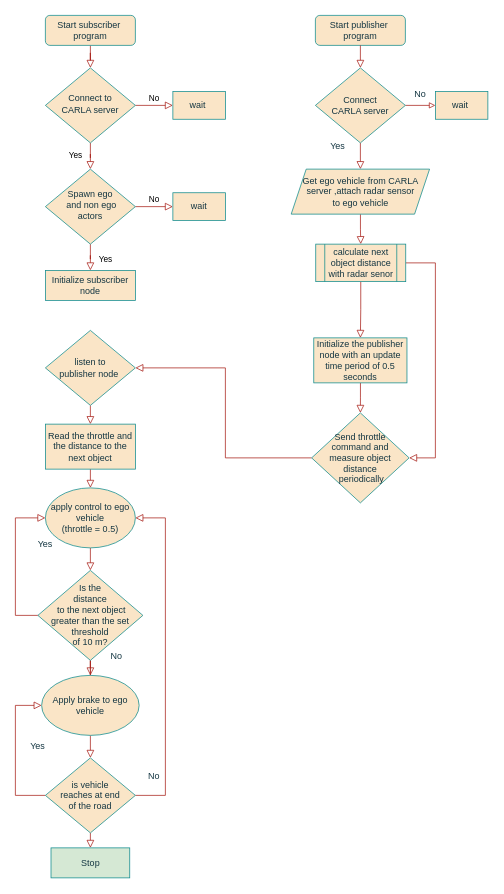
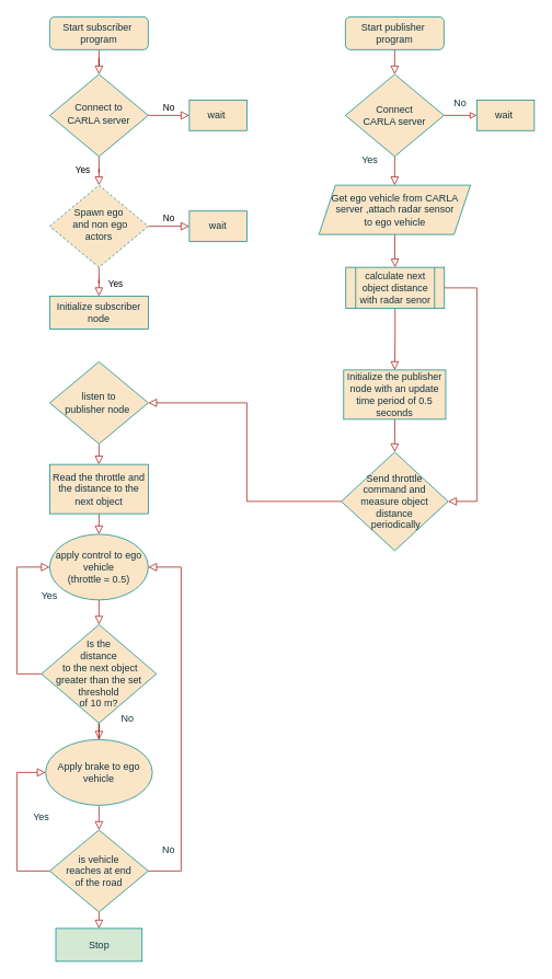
  <mxCell id="0" />
  <mxCell id="1" parent="0" />
  <mxCell id="2" value="" style="rounded=0;html=1;jettySize=auto;orthogonalLoop=1;fontSize=11;endArrow=block;endFill=0;endSize=8;strokeWidth=1;shadow=0;labelBackgroundColor=none;edgeStyle=orthogonalEdgeStyle;fontColor=default;strokeColor=#A8201A;" parent="1" source="3" target="6" edge="1"><mxGeometry relative="1" as="geometry" /></mxCell>
  <mxCell id="3" value="&lt;font style=&quot;font-size: 12px;&quot;&gt;Start subscriber&amp;nbsp; program&lt;/font&gt;" style="rounded=1;whiteSpace=wrap;html=1;fontSize=12;glass=0;strokeWidth=1;shadow=0;labelBackgroundColor=none;fillColor=#FAE5C7;strokeColor=#0F8B8D;fontColor=#143642;" parent="1" vertex="1"><mxGeometry x="60" y="20" width="120" height="40" as="geometry" /></mxCell>
  <mxCell id="4" value="Yes" style="rounded=0;html=1;jettySize=auto;orthogonalLoop=1;fontSize=11;endArrow=block;endFill=0;endSize=8;strokeWidth=1;shadow=0;labelBackgroundColor=none;edgeStyle=orthogonalEdgeStyle;fontColor=default;strokeColor=#A8201A;" parent="1" source="6" target="10" edge="1"><mxGeometry y="20" relative="1" as="geometry"><mxPoint as="offset" /></mxGeometry></mxCell>
  <mxCell id="5" value="No" style="edgeStyle=orthogonalEdgeStyle;rounded=0;html=1;jettySize=auto;orthogonalLoop=1;fontSize=11;endArrow=block;endFill=0;endSize=8;strokeWidth=1;shadow=0;labelBackgroundColor=none;fontColor=default;strokeColor=#A8201A;" parent="1" source="6" target="7" edge="1"><mxGeometry y="10" relative="1" as="geometry"><mxPoint as="offset" /></mxGeometry></mxCell>
  <mxCell id="6" value="&lt;font style=&quot;font-size: 12px;&quot;&gt;Connect to &lt;br&gt;CARLA server&lt;br&gt;&lt;/font&gt;" style="rhombus;whiteSpace=wrap;html=1;shadow=0;fontFamily=Helvetica;fontSize=12;align=center;strokeWidth=1;spacing=6;spacingTop=-4;labelBackgroundColor=none;fillColor=#FAE5C7;strokeColor=#0F8B8D;fontColor=#143642;" parent="1" vertex="1"><mxGeometry x="60" y="90" width="120" height="100" as="geometry" /></mxCell>
  <mxCell id="7" value="wait&amp;nbsp;" style="rounded=0;whiteSpace=wrap;html=1;fontSize=12;glass=0;strokeWidth=1;shadow=0;labelBackgroundColor=none;fillColor=#FAE5C7;strokeColor=#0F8B8D;fontColor=#143642;" parent="1" vertex="1"><mxGeometry x="230" y="121.5" width="70" height="37" as="geometry" /></mxCell>
  <mxCell id="8" value="Yes" style="rounded=0;html=1;jettySize=auto;orthogonalLoop=1;fontSize=11;endArrow=block;endFill=0;endSize=8;strokeWidth=1;shadow=0;labelBackgroundColor=none;edgeStyle=orthogonalEdgeStyle;fontColor=default;strokeColor=#A8201A;" parent="1" source="10" target="11" edge="1"><mxGeometry x="0.333" y="20" relative="1" as="geometry"><mxPoint as="offset" /></mxGeometry></mxCell>
  <mxCell id="9" value="No" style="edgeStyle=orthogonalEdgeStyle;rounded=0;html=1;jettySize=auto;orthogonalLoop=1;fontSize=11;endArrow=block;endFill=0;endSize=8;strokeWidth=1;shadow=0;labelBackgroundColor=none;fontColor=default;strokeColor=#A8201A;" parent="1" source="10" target="12" edge="1"><mxGeometry y="10" relative="1" as="geometry"><mxPoint as="offset" /></mxGeometry></mxCell>
- <mxCell id="10" value="&lt;font style=&quot;font-size: 12px;&quot;&gt;Spawn ego&lt;br&gt;&amp;nbsp;and non ego &lt;br&gt;actors&lt;/font&gt;" style="rhombus;whiteSpace=wrap;html=1;shadow=0;fontFamily=Helvetica;fontSize=12;align=center;strokeWidth=1;spacing=6;spacingTop=-4;labelBackgroundColor=none;fillColor=#FAE5C7;strokeColor=#0F8B8D;fontColor=#143642;" parent="1" vertex="1"><mxGeometry x="60" y="225" width="120" height="100" as="geometry" /></mxCell>
+ <mxCell id="10" value="&lt;font style=&quot;font-size: 12px;&quot;&gt;Spawn ego&lt;br&gt;&amp;nbsp;and non ego &lt;br&gt;actors&lt;/font&gt;" style="rhombus;whiteSpace=wrap;html=1;shadow=0;fontFamily=Helvetica;fontSize=12;align=center;strokeWidth=1;spacing=6;spacingTop=-4;labelBackgroundColor=none;fillColor=#FAE5C7;strokeColor=#0F8B8D;fontColor=#143642;dashed=1;" parent="1" vertex="1"><mxGeometry x="60" y="225" width="120" height="100" as="geometry" /></mxCell>
  <mxCell id="11" value="Initialize subscriber node" style="rounded=0;whiteSpace=wrap;html=1;fontSize=12;glass=0;strokeWidth=1;shadow=0;labelBackgroundColor=none;fillColor=#FAE5C7;strokeColor=#0F8B8D;fontColor=#143642;" parent="1" vertex="1"><mxGeometry x="60" y="360" width="120" height="40" as="geometry" /></mxCell>
  <mxCell id="12" value="wait" style="rounded=0;whiteSpace=wrap;html=1;fontSize=12;glass=0;strokeWidth=1;shadow=0;labelBackgroundColor=none;fillColor=#FAE5C7;strokeColor=#0F8B8D;fontColor=#143642;" parent="1" vertex="1"><mxGeometry x="230" y="256.5" width="70" height="37" as="geometry" /></mxCell>
  <mxCell id="13" style="edgeStyle=orthogonalEdgeStyle;rounded=0;orthogonalLoop=1;jettySize=auto;html=1;exitX=0.5;exitY=1;exitDx=0;exitDy=0;entryX=0.5;entryY=0;entryDx=0;entryDy=0;fontFamily=Helvetica;fontSize=11;fontColor=default;labelBackgroundColor=none;endArrow=block;endFill=0;endSize=8;strokeWidth=1;shadow=0;strokeColor=#A8201A;" parent="1" source="14" target="16" edge="1"><mxGeometry relative="1" as="geometry" /></mxCell>
  <mxCell id="14" value="listen to &lt;br&gt;publisher node&amp;nbsp;" style="rhombus;whiteSpace=wrap;html=1;rounded=0;glass=0;strokeWidth=1;shadow=0;labelBackgroundColor=none;fillColor=#FAE5C7;strokeColor=#0F8B8D;fontColor=#143642;" parent="1" vertex="1"><mxGeometry x="60" y="440" width="120" height="100" as="geometry" /></mxCell>
  <mxCell id="15" style="edgeStyle=orthogonalEdgeStyle;rounded=0;orthogonalLoop=1;jettySize=auto;html=1;exitX=0.5;exitY=1;exitDx=0;exitDy=0;entryX=0.5;entryY=0;entryDx=0;entryDy=0;labelBackgroundColor=none;endArrow=block;endFill=0;endSize=8;strokeWidth=1;shadow=0;fontColor=default;strokeColor=#A8201A;" parent="1" source="16" target="35" edge="1"><mxGeometry relative="1" as="geometry" /></mxCell>
  <mxCell id="16" value="Read the throttle and the distance to the next object" style="whiteSpace=wrap;html=1;rounded=0;glass=0;strokeWidth=1;shadow=0;labelBackgroundColor=none;fillColor=#FAE5C7;strokeColor=#0F8B8D;fontColor=#143642;" parent="1" vertex="1"><mxGeometry x="60" y="565" width="120" height="60" as="geometry" /></mxCell>
  <mxCell id="17" value="&lt;font style=&quot;font-size: 12px;&quot;&gt;Start publisher&amp;nbsp; program&lt;/font&gt;" style="rounded=1;whiteSpace=wrap;html=1;fontSize=12;glass=0;strokeWidth=1;shadow=0;labelBackgroundColor=none;fillColor=#FAE5C7;strokeColor=#0F8B8D;fontColor=#143642;" parent="1" vertex="1"><mxGeometry x="420" y="20" width="120" height="40" as="geometry" /></mxCell>
  <mxCell id="18" value="" style="edgeStyle=orthogonalEdgeStyle;rounded=0;orthogonalLoop=1;jettySize=auto;html=1;fontFamily=Helvetica;fontSize=12;fontColor=default;endArrow=block;endFill=0;labelBackgroundColor=none;strokeColor=#A8201A;" parent="1" source="20" target="21" edge="1"><mxGeometry relative="1" as="geometry" /></mxCell>
  <mxCell id="19" style="edgeStyle=orthogonalEdgeStyle;rounded=0;orthogonalLoop=1;jettySize=auto;html=1;exitX=0.5;exitY=1;exitDx=0;exitDy=0;entryX=0.5;entryY=0;entryDx=0;entryDy=0;fontFamily=Helvetica;fontSize=11;fontColor=default;labelBackgroundColor=none;endArrow=block;endFill=0;endSize=8;strokeWidth=1;shadow=0;strokeColor=#A8201A;" parent="1" source="20" target="24" edge="1"><mxGeometry relative="1" as="geometry" /></mxCell>
  <mxCell id="20" value="Connect &lt;br&gt;CARLA server" style="rhombus;whiteSpace=wrap;html=1;rounded=0;glass=0;strokeWidth=1;shadow=0;labelBackgroundColor=none;fillColor=#FAE5C7;strokeColor=#0F8B8D;fontColor=#143642;" parent="1" vertex="1"><mxGeometry x="420" y="90" width="120" height="100" as="geometry" /></mxCell>
  <mxCell id="21" value="wait&amp;nbsp;" style="whiteSpace=wrap;html=1;rounded=0;glass=0;strokeWidth=1;shadow=0;labelBackgroundColor=none;fillColor=#FAE5C7;strokeColor=#0F8B8D;fontColor=#143642;" parent="1" vertex="1"><mxGeometry x="580" y="121.5" width="70" height="37" as="geometry" /></mxCell>
  <mxCell id="22" value="No" style="text;strokeColor=none;align=center;fillColor=none;html=1;verticalAlign=middle;whiteSpace=wrap;rounded=0;fontSize=12;fontFamily=Helvetica;labelBackgroundColor=none;fontColor=#143642;" parent="1" vertex="1"><mxGeometry x="530" y="110" width="60" height="30" as="geometry" /></mxCell>
  <mxCell id="23" value="" style="edgeStyle=orthogonalEdgeStyle;rounded=0;orthogonalLoop=1;jettySize=auto;html=1;labelBackgroundColor=none;endArrow=block;endFill=0;endSize=8;strokeWidth=1;shadow=0;fontColor=default;strokeColor=#A8201A;" parent="1" source="24" target="48" edge="1"><mxGeometry relative="1" as="geometry" /></mxCell>
  <mxCell id="24" value="Get ego vehicle from CARLA server ,attach radar sensor&lt;br&gt;to ego vehicle" style="shape=parallelogram;perimeter=parallelogramPerimeter;whiteSpace=wrap;html=1;fixedSize=1;rounded=0;glass=0;strokeWidth=1;shadow=0;labelBackgroundColor=none;fillColor=#FAE5C7;strokeColor=#0F8B8D;fontColor=#143642;" parent="1" vertex="1"><mxGeometry x="387.75" y="225" width="184.5" height="60" as="geometry" /></mxCell>
  <mxCell id="25" style="edgeStyle=orthogonalEdgeStyle;rounded=0;orthogonalLoop=1;jettySize=auto;html=1;entryX=0.5;entryY=0;entryDx=0;entryDy=0;labelBackgroundColor=none;endArrow=block;endFill=0;endSize=8;strokeWidth=1;shadow=0;fontColor=default;strokeColor=#A8201A;" parent="1" source="26" target="28" edge="1"><mxGeometry relative="1" as="geometry"><Array as="points"><mxPoint x="480" y="530" /><mxPoint x="480" y="530" /></Array></mxGeometry></mxCell>
  <mxCell id="26" value="Initialize the publisher node with an update time period of 0.5 seconds" style="whiteSpace=wrap;html=1;rounded=0;glass=0;strokeWidth=1;shadow=0;labelBackgroundColor=none;fillColor=#FAE5C7;strokeColor=#0F8B8D;fontColor=#143642;" parent="1" vertex="1"><mxGeometry x="417.88" y="450" width="124.25" height="60" as="geometry" /></mxCell>
  <mxCell id="27" style="edgeStyle=orthogonalEdgeStyle;rounded=0;orthogonalLoop=1;jettySize=auto;html=1;entryX=1;entryY=0.5;entryDx=0;entryDy=0;fontFamily=Helvetica;fontSize=11;fontColor=default;endArrow=block;endFill=0;labelBackgroundColor=none;strokeColor=#A8201A;endSize=8;strokeWidth=1;shadow=0;" parent="1" source="28" target="14" edge="1"><mxGeometry relative="1" as="geometry"><Array as="points"><mxPoint x="300" y="610" /><mxPoint x="300" y="490" /></Array></mxGeometry></mxCell>
  <mxCell id="28" value="Send throttle &lt;br&gt;command and &lt;br&gt;measure object distance&lt;br&gt;&amp;nbsp;periodically" style="rhombus;whiteSpace=wrap;html=1;rounded=0;glass=0;strokeWidth=1;shadow=0;labelBackgroundColor=none;fillColor=#FAE5C7;strokeColor=#0F8B8D;fontColor=#143642;" parent="1" vertex="1"><mxGeometry x="415" y="550" width="130" height="120" as="geometry" /></mxCell>
  <mxCell id="29" value="Yes" style="text;strokeColor=none;align=center;fillColor=none;html=1;verticalAlign=middle;whiteSpace=wrap;rounded=0;fontSize=12;fontFamily=Helvetica;labelBackgroundColor=none;fontColor=#143642;" parent="1" vertex="1"><mxGeometry x="420" y="180" width="60" height="30" as="geometry" /></mxCell>
  <mxCell id="30" value="" style="rounded=0;html=1;jettySize=auto;orthogonalLoop=1;fontSize=11;endArrow=block;endFill=0;endSize=8;strokeWidth=1;shadow=0;labelBackgroundColor=none;edgeStyle=orthogonalEdgeStyle;exitX=0.5;exitY=1;exitDx=0;exitDy=0;entryX=0.5;entryY=0;entryDx=0;entryDy=0;fontColor=default;strokeColor=#A8201A;" parent="1" source="17" target="20" edge="1"><mxGeometry relative="1" as="geometry"><mxPoint x="130" y="70" as="sourcePoint" /><mxPoint x="130" y="100" as="targetPoint" /><Array as="points"><mxPoint x="480" y="60" /><mxPoint x="480" y="60" /></Array></mxGeometry></mxCell>
  <mxCell id="31" style="edgeStyle=orthogonalEdgeStyle;rounded=0;orthogonalLoop=1;jettySize=auto;html=1;fontFamily=Helvetica;fontSize=11;fontColor=default;entryX=0;entryY=0.5;entryDx=0;entryDy=0;exitX=0;exitY=0.5;exitDx=0;exitDy=0;labelBackgroundColor=none;endArrow=block;endFill=0;endSize=8;strokeWidth=1;shadow=0;strokeColor=#A8201A;" parent="1" source="33" target="35" edge="1"><mxGeometry relative="1" as="geometry"><mxPoint x="20" y="660" as="targetPoint" /><Array as="points"><mxPoint x="20" y="820" /><mxPoint x="20" y="690" /></Array></mxGeometry></mxCell>
  <mxCell id="32" value="" style="edgeStyle=orthogonalEdgeStyle;rounded=0;orthogonalLoop=1;jettySize=auto;html=1;fontFamily=Helvetica;fontSize=11;fontColor=default;labelBackgroundColor=none;endArrow=block;endFill=0;endSize=8;strokeWidth=1;shadow=0;strokeColor=#A8201A;" parent="1" source="33" target="39" edge="1"><mxGeometry relative="1" as="geometry" /></mxCell>
  <mxCell id="33" value="Is the &lt;br&gt;distance&lt;br&gt;&amp;nbsp;to the next object &lt;br&gt;greater than the set threshold &lt;br&gt;of 10 m?" style="rhombus;whiteSpace=wrap;html=1;rounded=0;glass=0;strokeWidth=1;shadow=0;labelBackgroundColor=none;fillColor=#FAE5C7;strokeColor=#0F8B8D;fontColor=#143642;" parent="1" vertex="1"><mxGeometry x="50" y="760" width="140" height="120" as="geometry" /></mxCell>
  <mxCell id="34" style="edgeStyle=orthogonalEdgeStyle;rounded=0;orthogonalLoop=1;jettySize=auto;html=1;exitX=0.5;exitY=1;exitDx=0;exitDy=0;entryX=0.5;entryY=0;entryDx=0;entryDy=0;strokeColor=#A8201A;fontColor=default;fillColor=#FAE5C7;labelBackgroundColor=none;endArrow=block;endFill=0;endSize=8;strokeWidth=1;shadow=0;" parent="1" source="35" target="33" edge="1"><mxGeometry relative="1" as="geometry"><Array as="points"><mxPoint x="120" y="730" /><mxPoint x="120" y="730" /></Array></mxGeometry></mxCell>
  <mxCell id="35" value="apply control to ego vehicle&lt;br&gt;(throttle = 0.5)" style="ellipse;whiteSpace=wrap;html=1;rounded=1;shadow=0;glass=0;strokeWidth=1;fontFamily=Helvetica;fontSize=12;labelBackgroundColor=none;fillColor=#FAE5C7;strokeColor=#0F8B8D;fontColor=#143642;" parent="1" vertex="1"><mxGeometry x="60" y="650" width="120" height="80" as="geometry" /></mxCell>
  <mxCell id="36" value="Yes" style="text;strokeColor=none;align=center;fillColor=none;html=1;verticalAlign=middle;whiteSpace=wrap;rounded=0;fontSize=12;fontFamily=Helvetica;labelBackgroundColor=none;fontColor=#143642;" parent="1" vertex="1"><mxGeometry x="30" y="710" width="60" height="30" as="geometry" /></mxCell>
  <mxCell id="37" value="No" style="text;strokeColor=none;align=center;fillColor=none;html=1;verticalAlign=middle;whiteSpace=wrap;rounded=0;fontSize=12;fontFamily=Helvetica;labelBackgroundColor=none;fontColor=#143642;" parent="1" vertex="1"><mxGeometry x="125" y="860" width="60" height="30" as="geometry" /></mxCell>
  <mxCell id="38" style="edgeStyle=orthogonalEdgeStyle;rounded=0;orthogonalLoop=1;jettySize=auto;html=1;exitX=0.5;exitY=1;exitDx=0;exitDy=0;entryX=0.5;entryY=0;entryDx=0;entryDy=0;labelBackgroundColor=none;endArrow=block;endFill=0;endSize=8;strokeWidth=1;shadow=0;fontColor=default;strokeColor=#A8201A;" parent="1" source="39" target="43" edge="1"><mxGeometry relative="1" as="geometry" /></mxCell>
  <mxCell id="39" value="Apply brake to ego vehicle" style="ellipse;whiteSpace=wrap;html=1;rounded=0;glass=0;strokeWidth=1;shadow=0;labelBackgroundColor=none;fillColor=#FAE5C7;strokeColor=#0F8B8D;fontColor=#143642;" parent="1" vertex="1"><mxGeometry x="55" y="900" width="130" height="80" as="geometry" /></mxCell>
  <mxCell id="40" style="edgeStyle=orthogonalEdgeStyle;rounded=0;orthogonalLoop=1;jettySize=auto;html=1;exitX=0;exitY=0.5;exitDx=0;exitDy=0;entryX=0;entryY=0.5;entryDx=0;entryDy=0;labelBackgroundColor=none;endArrow=block;endFill=0;endSize=8;strokeWidth=1;shadow=0;fontColor=default;strokeColor=#A8201A;" parent="1" source="43" target="39" edge="1"><mxGeometry relative="1" as="geometry"><Array as="points"><mxPoint x="20" y="1060" /><mxPoint x="20" y="940" /></Array></mxGeometry></mxCell>
  <mxCell id="41" style="edgeStyle=orthogonalEdgeStyle;rounded=0;orthogonalLoop=1;jettySize=auto;html=1;entryX=1;entryY=0.5;entryDx=0;entryDy=0;labelBackgroundColor=none;endArrow=block;endFill=0;endSize=8;strokeWidth=1;shadow=0;fontColor=default;strokeColor=#A8201A;" parent="1" source="43" target="35" edge="1"><mxGeometry relative="1" as="geometry"><mxPoint x="250" y="730" as="targetPoint" /><Array as="points"><mxPoint x="220" y="1060" /><mxPoint x="220" y="690" /></Array></mxGeometry></mxCell>
  <mxCell id="42" style="edgeStyle=orthogonalEdgeStyle;rounded=0;orthogonalLoop=1;jettySize=auto;html=1;exitX=0.5;exitY=1;exitDx=0;exitDy=0;entryX=0.5;entryY=0;entryDx=0;entryDy=0;labelBackgroundColor=none;endArrow=block;endFill=0;endSize=8;strokeWidth=1;shadow=0;fontColor=default;strokeColor=#A8201A;" parent="1" source="43" target="49" edge="1"><mxGeometry relative="1" as="geometry" /></mxCell>
  <mxCell id="43" value="is vehicle&lt;br&gt;reaches at end &lt;br&gt;of the road" style="rhombus;whiteSpace=wrap;html=1;rounded=0;glass=0;strokeWidth=1;shadow=0;labelBackgroundColor=none;fillColor=#FAE5C7;strokeColor=#0F8B8D;fontColor=#143642;" parent="1" vertex="1"><mxGeometry x="60" y="1010" width="120" height="100" as="geometry" /></mxCell>
  <mxCell id="44" value="Yes" style="text;strokeColor=none;align=center;fillColor=none;html=1;verticalAlign=middle;whiteSpace=wrap;rounded=0;fontSize=12;fontFamily=Helvetica;labelBackgroundColor=none;fontColor=#143642;" parent="1" vertex="1"><mxGeometry x="20" y="980" width="60" height="30" as="geometry" /></mxCell>
  <mxCell id="45" value="No" style="text;strokeColor=none;align=center;fillColor=none;html=1;verticalAlign=middle;whiteSpace=wrap;rounded=0;fontSize=12;fontFamily=Helvetica;labelBackgroundColor=none;fontColor=#143642;" parent="1" vertex="1"><mxGeometry x="175" y="1020" width="60" height="30" as="geometry" /></mxCell>
  <mxCell id="46" style="edgeStyle=orthogonalEdgeStyle;rounded=0;orthogonalLoop=1;jettySize=auto;html=1;entryX=1;entryY=0.5;entryDx=0;entryDy=0;labelBackgroundColor=none;endArrow=block;endFill=0;endSize=8;strokeWidth=1;shadow=0;strokeColor=#A8201A;fontColor=default;" parent="1" source="48" target="28" edge="1"><mxGeometry relative="1" as="geometry"><Array as="points"><mxPoint x="580" y="350" /><mxPoint x="580" y="610" /></Array></mxGeometry></mxCell>
  <mxCell id="47" style="edgeStyle=orthogonalEdgeStyle;rounded=0;orthogonalLoop=1;jettySize=auto;html=1;entryX=0.5;entryY=0;entryDx=0;entryDy=0;labelBackgroundColor=none;endArrow=block;strokeColor=#A8201A;endFill=0;endSize=8;strokeWidth=1;shadow=0;" edge="1" parent="1" source="48" target="26"><mxGeometry relative="1" as="geometry" /></mxCell>
  <mxCell id="48" value="calculate next object distance with radar senor" style="shape=process;whiteSpace=wrap;html=1;backgroundOutline=1;rounded=0;glass=0;strokeWidth=1;shadow=0;labelBackgroundColor=none;fillColor=#FAE5C7;strokeColor=#0F8B8D;fontColor=#143642;" parent="1" vertex="1"><mxGeometry x="420.5" y="325" width="120" height="50" as="geometry" /></mxCell>
  <mxCell id="49" value="Stop" style="whiteSpace=wrap;html=1;rounded=0;glass=0;strokeWidth=1;shadow=0;labelBackgroundColor=none;fillColor=#d5e8d4;strokeColor=#0F8B8D;fontColor=#143642;" parent="1" vertex="1"><mxGeometry x="67.5" y="1130" width="105" height="40" as="geometry" /></mxCell>
